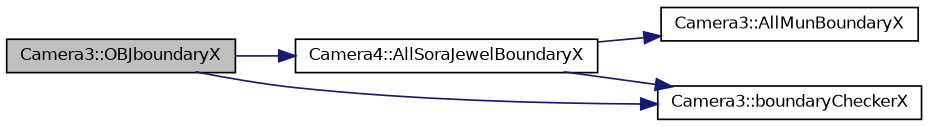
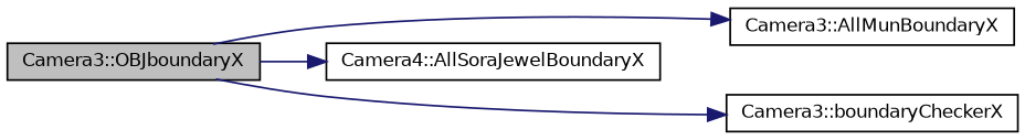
  digraph {
    rankdir=LR
    node [color=black fontname=Helvetica fontsize=10 shape=record]
    edge [color=midnightblue fontname=Helvetica fontsize=10 labelfontname=Helvetica labelfontsize=10 style=solid]
    n1 [fillcolor=grey75 fontcolor=black height=0.2 label="Camera3::OBJboundaryX" style=filled width=0.4]
    n2 [height=0.2 label="Camera3::AllMunBoundaryX" width=0.4]
    n3 [height=0.2 label="Camera4::AllSoraJewelBoundaryX" width=0.4]
    n4 [height=0.2 label="Camera3::boundaryCheckerX" width=0.4]
-   n3 -> n2
+   n1 -> n2
    n1 -> n3
    n1 -> n4
-   n3 -> n4
  }
